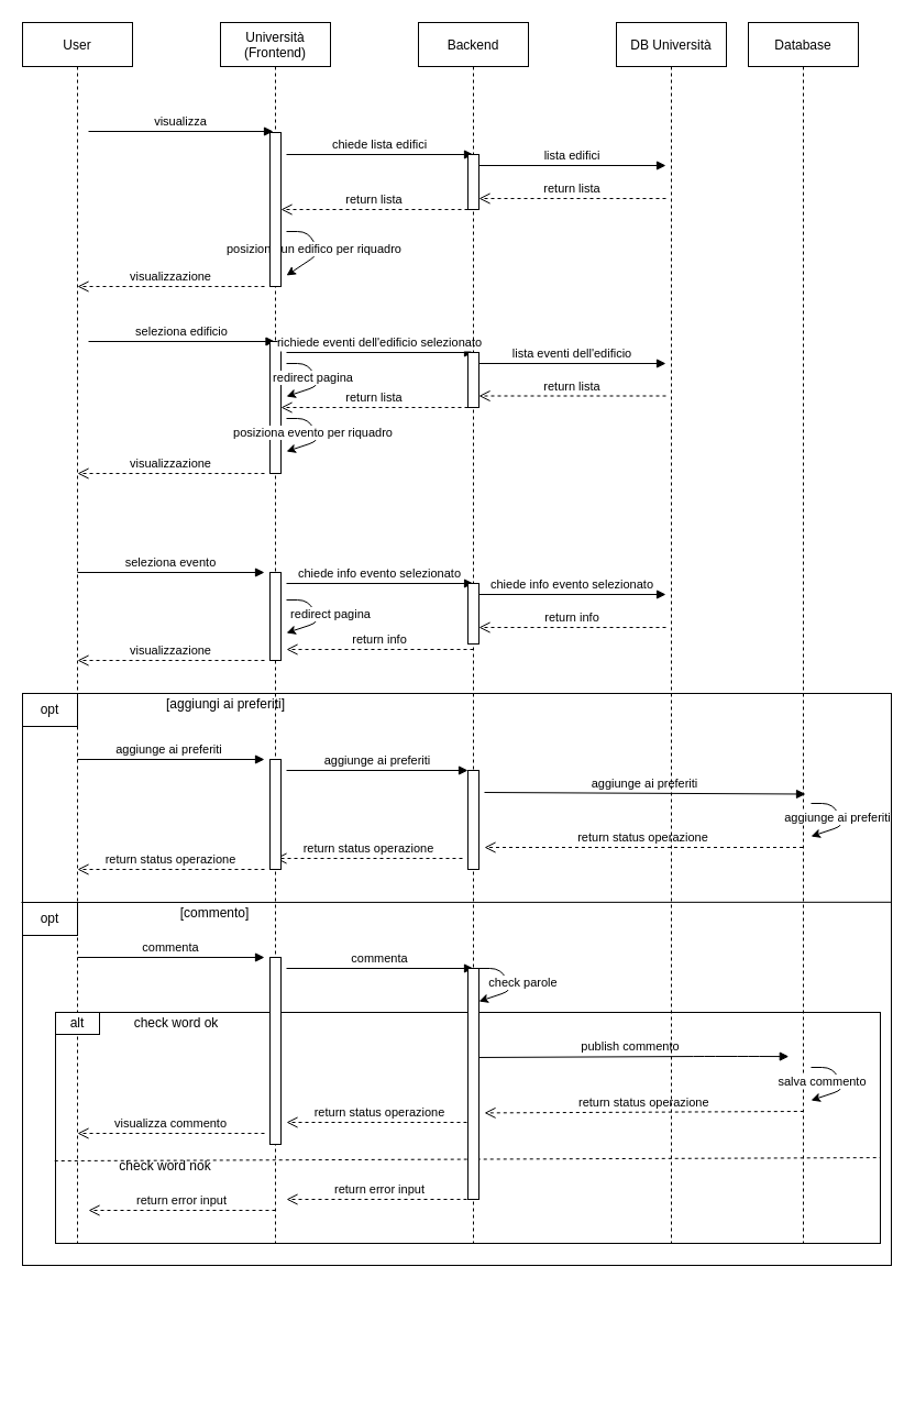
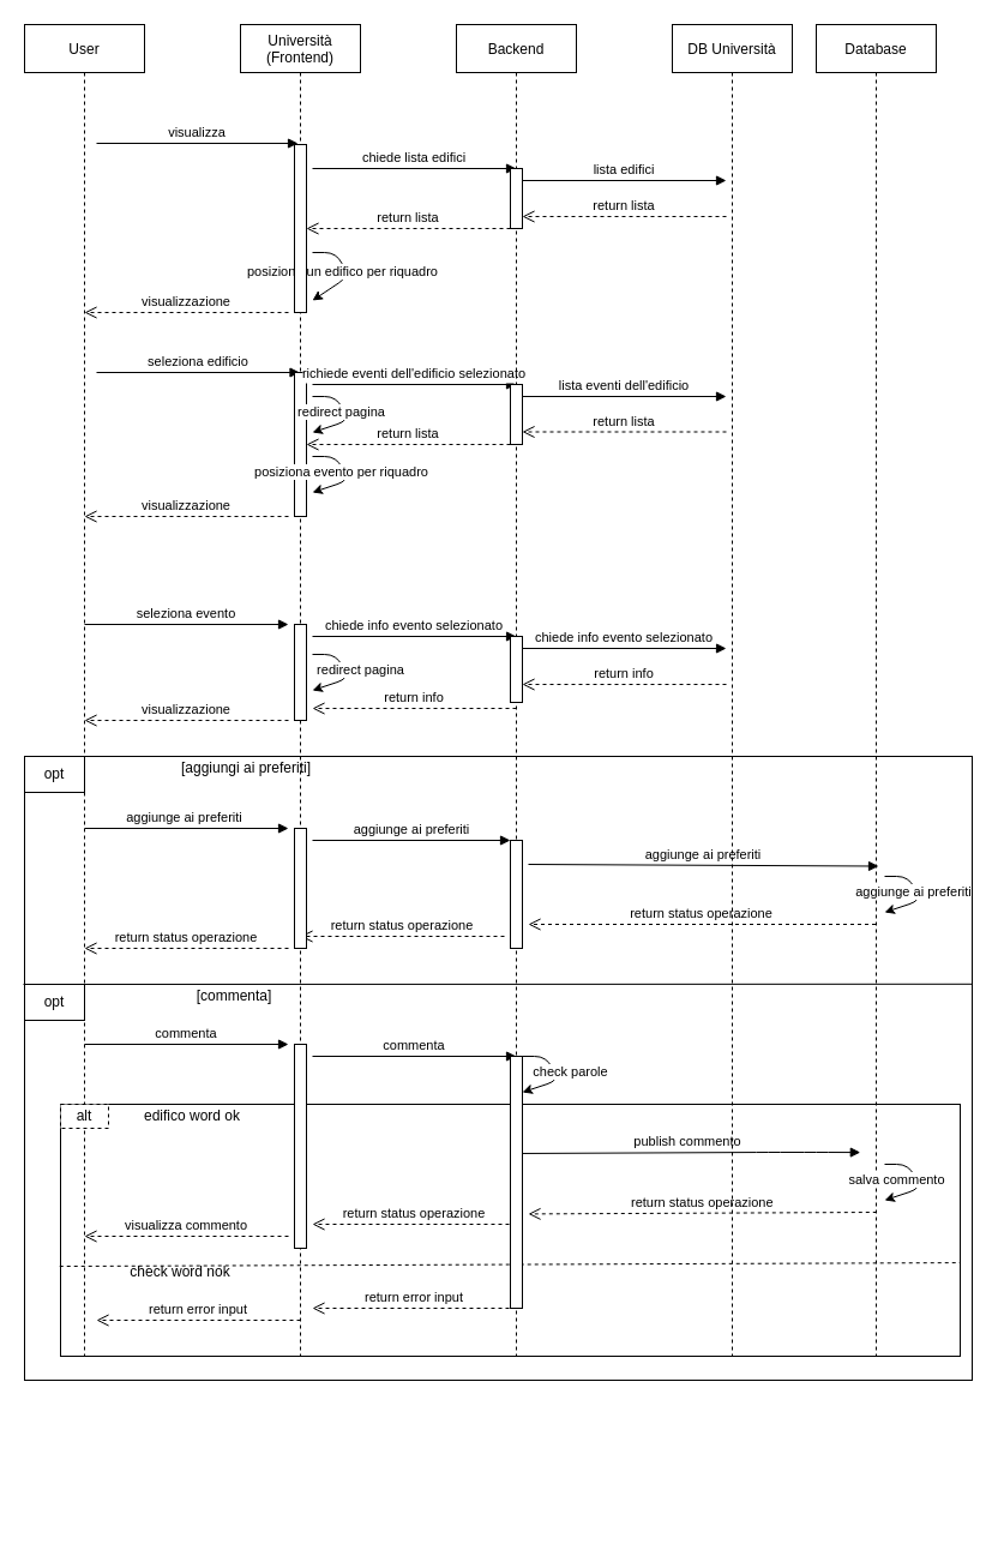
  <mxCell id="0" />
  <mxCell id="1" parent="0" />
  <mxCell id="2" value="" style="group" vertex="1" connectable="0" parent="1"><mxGeometry x="20" y="20" width="790" height="1250" as="geometry" /></mxCell>
  <mxCell id="3" value="User" style="shape=umlLifeline;perimeter=lifelinePerimeter;container=0;collapsible=0;recursiveResize=0;rounded=0;shadow=0;strokeWidth=1;" vertex="1" parent="2"><mxGeometry width="100" height="1110" as="geometry" /></mxCell>
  <mxCell id="4" value="visualizza" style="verticalAlign=bottom;endArrow=block;entryX=0.3;entryY=-0.007;shadow=0;strokeWidth=1;entryDx=0;entryDy=0;entryPerimeter=0;" edge="1" parent="2" target="54"><mxGeometry relative="1" as="geometry"><mxPoint x="60" y="99" as="sourcePoint" /><mxPoint x="220" y="123.529" as="targetPoint" /></mxGeometry></mxCell>
  <mxCell id="5" value="seleziona edificio" style="verticalAlign=bottom;endArrow=block;shadow=0;strokeWidth=1;" edge="1" parent="2" target="53"><mxGeometry relative="1" as="geometry"><mxPoint x="60" y="290" as="sourcePoint" /><mxPoint x="220" y="358.235" as="targetPoint" /></mxGeometry></mxCell>
  <mxCell id="6" value="" style="rounded=0;whiteSpace=wrap;html=1;fillColor=none;" vertex="1" parent="2"><mxGeometry y="610" width="790" height="520" as="geometry" /></mxCell>
  <mxCell id="7" value="aggiunge ai preferiti " style="verticalAlign=bottom;endArrow=block;entryX=0;entryY=0;shadow=0;strokeWidth=1;" edge="1" parent="2"><mxGeometry relative="1" as="geometry"><mxPoint x="50" y="670" as="sourcePoint" /><mxPoint x="220" y="670" as="targetPoint" /></mxGeometry></mxCell>
  <mxCell id="8" value="[aggiungi ai preferiti]" style="text;html=1;strokeColor=none;fillColor=none;align=center;verticalAlign=middle;whiteSpace=wrap;rounded=0;" vertex="1" parent="2"><mxGeometry x="100" y="610" width="170" height="20" as="geometry" /></mxCell>
  <mxCell id="9" value="aggiunge ai preferiti" style="verticalAlign=bottom;endArrow=block;entryX=0;entryY=0;shadow=0;strokeWidth=1;" edge="1" parent="2" target="73"><mxGeometry relative="1" as="geometry"><mxPoint x="240" y="680" as="sourcePoint" /><mxPoint x="410" y="680" as="targetPoint" /></mxGeometry></mxCell>
  <mxCell id="10" value="aggiunge ai preferiti" style="verticalAlign=bottom;endArrow=block;entryX=0.52;entryY=0.632;shadow=0;strokeWidth=1;entryDx=0;entryDy=0;entryPerimeter=0;" edge="1" parent="2" target="24"><mxGeometry relative="1" as="geometry"><mxPoint x="420" y="700" as="sourcePoint" /><mxPoint x="590" y="700" as="targetPoint" /></mxGeometry></mxCell>
  <mxCell id="11" value="return status operazione" style="verticalAlign=bottom;endArrow=open;dashed=1;endSize=8;shadow=0;strokeWidth=1;" edge="1" parent="2" source="24"><mxGeometry relative="1" as="geometry"><mxPoint x="420" y="750" as="targetPoint" /><mxPoint x="590" y="750" as="sourcePoint" /></mxGeometry></mxCell>
  <mxCell id="12" value="return status operazione" style="verticalAlign=bottom;endArrow=open;dashed=1;endSize=8;shadow=0;strokeWidth=1;" edge="1" parent="2"><mxGeometry relative="1" as="geometry"><mxPoint x="230" y="760" as="targetPoint" /><mxPoint x="400" y="760" as="sourcePoint" /></mxGeometry></mxCell>
  <mxCell id="13" value="return status operazione" style="verticalAlign=bottom;endArrow=open;dashed=1;endSize=8;shadow=0;strokeWidth=1;" edge="1" parent="2"><mxGeometry relative="1" as="geometry"><mxPoint x="50" y="770" as="targetPoint" /><mxPoint x="220" y="770" as="sourcePoint" /></mxGeometry></mxCell>
  <mxCell id="14" value="" style="endArrow=none;html=1;entryX=1;entryY=0.365;entryDx=0;entryDy=0;entryPerimeter=0;" edge="1" parent="2" target="6"><mxGeometry width="50" height="50" relative="1" as="geometry"><mxPoint x="-1" y="800" as="sourcePoint" /><mxPoint x="410" y="730" as="targetPoint" /></mxGeometry></mxCell>
  <mxCell id="15" value="return lista" style="verticalAlign=bottom;endArrow=open;dashed=1;endSize=8;shadow=0;strokeWidth=1;" edge="1" parent="2"><mxGeometry relative="1" as="geometry"><mxPoint x="415" y="159.998" as="targetPoint" /><mxPoint x="585" y="159.998" as="sourcePoint" /></mxGeometry></mxCell>
  <mxCell id="16" value="commenta" style="verticalAlign=bottom;endArrow=block;entryX=0;entryY=0;shadow=0;strokeWidth=1;" edge="1" parent="2"><mxGeometry relative="1" as="geometry"><mxPoint x="50" y="850" as="sourcePoint" /><mxPoint x="220" y="850" as="targetPoint" /></mxGeometry></mxCell>
- <mxCell id="17" value="[commento]" style="text;html=1;strokeColor=none;fillColor=none;align=center;verticalAlign=middle;whiteSpace=wrap;rounded=0;" vertex="1" parent="2"><mxGeometry x="90" y="800" width="170" height="20" as="geometry" /></mxCell>
+ <mxCell id="17" value="[commenta]" style="text;html=1;strokeColor=none;fillColor=none;align=center;verticalAlign=middle;whiteSpace=wrap;rounded=0;" vertex="1" parent="2"><mxGeometry x="90" y="800" width="170" height="20" as="geometry" /></mxCell>
  <mxCell id="18" value="commenta" style="verticalAlign=bottom;endArrow=block;entryX=0;entryY=0;shadow=0;strokeWidth=1;" edge="1" parent="2"><mxGeometry relative="1" as="geometry"><mxPoint x="240" y="860" as="sourcePoint" /><mxPoint x="410" y="860" as="targetPoint" /></mxGeometry></mxCell>
  <mxCell id="19" value="return status operazione" style="verticalAlign=bottom;endArrow=open;dashed=1;endSize=8;shadow=0;strokeWidth=1;" edge="1" parent="2"><mxGeometry relative="1" as="geometry"><mxPoint x="240" y="1000" as="targetPoint" /><mxPoint x="410" y="1000" as="sourcePoint" /></mxGeometry></mxCell>
  <mxCell id="20" value="visualizza commento" style="verticalAlign=bottom;endArrow=open;dashed=1;endSize=8;shadow=0;strokeWidth=1;" edge="1" parent="2"><mxGeometry relative="1" as="geometry"><mxPoint x="50" y="1010" as="targetPoint" /><mxPoint x="220" y="1010" as="sourcePoint" /></mxGeometry></mxCell>
  <mxCell id="21" value="opt" style="rounded=0;whiteSpace=wrap;html=1;fillColor=#ffffff;" vertex="1" parent="2"><mxGeometry y="610" width="50" height="30" as="geometry" /></mxCell>
  <mxCell id="22" value="opt" style="rounded=0;whiteSpace=wrap;html=1;fillColor=#ffffff;" vertex="1" parent="2"><mxGeometry y="800" width="50" height="30" as="geometry" /></mxCell>
  <mxCell id="23" value="" style="rounded=0;whiteSpace=wrap;html=1;fillColor=none;" vertex="1" parent="2"><mxGeometry x="30" y="900" width="750" height="210" as="geometry" /></mxCell>
  <mxCell id="24" value="Database" style="shape=umlLifeline;perimeter=lifelinePerimeter;container=0;collapsible=0;recursiveResize=0;rounded=0;shadow=0;strokeWidth=1;" vertex="1" parent="2"><mxGeometry x="660" width="100" height="1110" as="geometry" /></mxCell>
  <mxCell id="25" value="" style="endArrow=classic;html=1;" edge="1" parent="2"><mxGeometry width="50" height="50" relative="1" as="geometry"><mxPoint x="717" y="710" as="sourcePoint" /><mxPoint x="717" y="740" as="targetPoint" /><Array as="points"><mxPoint x="737" y="710" /><mxPoint x="747" y="730" /></Array></mxGeometry></mxCell>
  <mxCell id="26" value="aggiunge ai preferiti" style="edgeLabel;html=1;align=center;verticalAlign=middle;resizable=0;points=[];" vertex="1" connectable="0" parent="25"><mxGeometry x="-0.068" y="-3" relative="1" as="geometry"><mxPoint y="-1" as="offset" /></mxGeometry></mxCell>
  <mxCell id="27" value="" style="endArrow=classic;html=1;" edge="1" parent="2"><mxGeometry width="50" height="50" relative="1" as="geometry"><mxPoint x="415" y="860" as="sourcePoint" /><mxPoint x="415" y="890" as="targetPoint" /><Array as="points"><mxPoint x="435" y="860" /><mxPoint x="445" y="880" /></Array></mxGeometry></mxCell>
  <mxCell id="28" value="check parole" style="edgeLabel;html=1;align=center;verticalAlign=middle;resizable=0;points=[];" vertex="1" connectable="0" parent="27"><mxGeometry x="-0.068" y="-3" relative="1" as="geometry"><mxPoint x="16.42" y="-1" as="offset" /></mxGeometry></mxCell>
- <mxCell id="29" value="alt" style="rounded=0;whiteSpace=wrap;html=1;" vertex="1" parent="2"><mxGeometry x="30" y="900" width="40" height="20" as="geometry" /></mxCell>
+ <mxCell id="29" value="alt" style="rounded=0;whiteSpace=wrap;html=1;dashed=1;" vertex="1" parent="2"><mxGeometry x="30" y="900" width="40" height="20" as="geometry" /></mxCell>
  <mxCell id="30" value="publish commento" style="verticalAlign=bottom;endArrow=block;entryX=0.468;entryY=0.91;shadow=0;strokeWidth=1;entryDx=0;entryDy=0;entryPerimeter=0;" edge="1" parent="2"><mxGeometry relative="1" as="geometry"><mxPoint x="410" y="941" as="sourcePoint" /><mxPoint x="696.8" y="940.1" as="targetPoint" /><Array as="points"><mxPoint x="620" y="940" /><mxPoint x="660" y="940" /></Array></mxGeometry></mxCell>
  <mxCell id="31" value="" style="endArrow=classic;html=1;" edge="1" parent="2"><mxGeometry width="50" height="50" relative="1" as="geometry"><mxPoint x="717" y="950" as="sourcePoint" /><mxPoint x="717" y="980" as="targetPoint" /><Array as="points"><mxPoint x="737" y="950" /><mxPoint x="747" y="970" /></Array></mxGeometry></mxCell>
  <mxCell id="32" value="salva commento" style="edgeLabel;html=1;align=center;verticalAlign=middle;resizable=0;points=[];" vertex="1" connectable="0" parent="31"><mxGeometry x="-0.068" y="-3" relative="1" as="geometry"><mxPoint x="-13.63" y="-1" as="offset" /></mxGeometry></mxCell>
- <mxCell id="33" value="check word ok" style="text;html=1;strokeColor=none;fillColor=none;align=center;verticalAlign=middle;whiteSpace=wrap;rounded=0;" vertex="1" parent="2"><mxGeometry x="80" y="900" width="120" height="20" as="geometry" /></mxCell>
+ <mxCell id="33" value="edifico word ok" style="text;html=1;strokeColor=none;fillColor=none;align=center;verticalAlign=middle;whiteSpace=wrap;rounded=0;" vertex="1" parent="2"><mxGeometry x="80" y="900" width="120" height="20" as="geometry" /></mxCell>
  <mxCell id="34" value="return status operazione" style="verticalAlign=bottom;endArrow=open;dashed=1;endSize=8;shadow=0;strokeWidth=1;exitX=0.503;exitY=0.959;exitDx=0;exitDy=0;exitPerimeter=0;" edge="1" parent="2"><mxGeometry relative="1" as="geometry"><mxPoint x="420" y="991.41" as="targetPoint" /><mxPoint x="710.3" y="990" as="sourcePoint" /></mxGeometry></mxCell>
  <mxCell id="35" value="" style="endArrow=none;dashed=1;html=1;exitX=-0.001;exitY=0.643;exitDx=0;exitDy=0;exitPerimeter=0;entryX=1;entryY=0.629;entryDx=0;entryDy=0;entryPerimeter=0;" edge="1" parent="2" source="23" target="23"><mxGeometry width="50" height="50" relative="1" as="geometry"><mxPoint x="360" y="1060" as="sourcePoint" /><mxPoint x="410" y="1010" as="targetPoint" /></mxGeometry></mxCell>
  <mxCell id="36" value="check word nok" style="text;html=1;strokeColor=none;fillColor=none;align=center;verticalAlign=middle;whiteSpace=wrap;rounded=0;" vertex="1" parent="2"><mxGeometry x="80" y="1030" width="100" height="20" as="geometry" /></mxCell>
  <mxCell id="37" value="return error input" style="verticalAlign=bottom;endArrow=open;dashed=1;endSize=8;shadow=0;strokeWidth=1;" edge="1" parent="2"><mxGeometry relative="1" as="geometry"><mxPoint x="240" y="1070" as="targetPoint" /><mxPoint x="410" y="1070" as="sourcePoint" /></mxGeometry></mxCell>
  <mxCell id="38" value="return error input" style="verticalAlign=bottom;endArrow=open;dashed=1;endSize=8;shadow=0;strokeWidth=1;" edge="1" parent="2"><mxGeometry relative="1" as="geometry"><mxPoint x="60" y="1080" as="targetPoint" /><mxPoint x="230" y="1080" as="sourcePoint" /></mxGeometry></mxCell>
  <mxCell id="39" value="" style="group" vertex="1" connectable="0" parent="1"><mxGeometry x="560" y="20" width="100" height="1110" as="geometry" /></mxCell>
  <mxCell id="40" value="DB Università" style="shape=umlLifeline;perimeter=lifelinePerimeter;container=0;collapsible=0;recursiveResize=0;rounded=0;shadow=0;strokeWidth=1;" vertex="1" parent="39"><mxGeometry width="100" height="1110" as="geometry" /></mxCell>
  <mxCell id="41" value="chiede lista edifici" style="verticalAlign=bottom;endArrow=block;entryX=0;entryY=0;shadow=0;strokeWidth=1;" edge="1" parent="1"><mxGeometry relative="1" as="geometry"><mxPoint x="260" y="140" as="sourcePoint" /><mxPoint x="430" y="140" as="targetPoint" /></mxGeometry></mxCell>
  <mxCell id="42" value="" style="endArrow=classic;html=1;" edge="1" parent="1"><mxGeometry width="50" height="50" relative="1" as="geometry"><mxPoint x="260" y="210" as="sourcePoint" /><mxPoint x="260" y="250" as="targetPoint" /><Array as="points"><mxPoint x="280" y="210" /><mxPoint x="290" y="230" /></Array></mxGeometry></mxCell>
  <mxCell id="43" value="posiziona un edifico per riquadro" style="edgeLabel;html=1;align=center;verticalAlign=middle;resizable=0;points=[];" vertex="1" connectable="0" parent="42"><mxGeometry x="-0.068" y="-3" relative="1" as="geometry"><mxPoint y="-1" as="offset" /></mxGeometry></mxCell>
  <mxCell id="44" value="visualizzazione" style="verticalAlign=bottom;endArrow=open;dashed=1;endSize=8;shadow=0;strokeWidth=1;" edge="1" parent="1"><mxGeometry relative="1" as="geometry"><mxPoint x="70" y="260" as="targetPoint" /><mxPoint x="240" y="260" as="sourcePoint" /></mxGeometry></mxCell>
  <mxCell id="45" value="chiede info evento selezionato" style="verticalAlign=bottom;endArrow=block;entryX=0;entryY=0;shadow=0;strokeWidth=1;" edge="1" parent="1"><mxGeometry relative="1" as="geometry"><mxPoint x="260" y="530" as="sourcePoint" /><mxPoint x="430" y="530" as="targetPoint" /></mxGeometry></mxCell>
  <mxCell id="46" value="return info" style="verticalAlign=bottom;endArrow=open;dashed=1;endSize=8;shadow=0;strokeWidth=1;" edge="1" parent="1"><mxGeometry relative="1" as="geometry"><mxPoint x="260" y="590" as="targetPoint" /><mxPoint x="430" y="590" as="sourcePoint" /></mxGeometry></mxCell>
  <mxCell id="47" value="visualizzazione" style="verticalAlign=bottom;endArrow=open;dashed=1;endSize=8;shadow=0;strokeWidth=1;" edge="1" parent="1"><mxGeometry relative="1" as="geometry"><mxPoint x="70" y="600" as="targetPoint" /><mxPoint x="240" y="600" as="sourcePoint" /></mxGeometry></mxCell>
  <mxCell id="48" value="seleziona evento" style="verticalAlign=bottom;endArrow=block;entryX=0;entryY=0;shadow=0;strokeWidth=1;" edge="1" parent="1"><mxGeometry relative="1" as="geometry"><mxPoint x="70" y="520" as="sourcePoint" /><mxPoint x="240" y="520" as="targetPoint" /></mxGeometry></mxCell>
  <mxCell id="49" value="visualizzazione" style="verticalAlign=bottom;endArrow=open;dashed=1;endSize=8;shadow=0;strokeWidth=1;" edge="1" parent="1"><mxGeometry relative="1" as="geometry"><mxPoint x="70" y="430" as="targetPoint" /><mxPoint x="240" y="430" as="sourcePoint" /></mxGeometry></mxCell>
  <mxCell id="50" value="return info" style="verticalAlign=bottom;endArrow=open;dashed=1;endSize=8;shadow=0;strokeWidth=1;" edge="1" parent="1"><mxGeometry relative="1" as="geometry"><mxPoint x="435" y="570" as="targetPoint" /><mxPoint x="605" y="570" as="sourcePoint" /></mxGeometry></mxCell>
  <mxCell id="51" value="" style="endArrow=classic;html=1;" edge="1" parent="1"><mxGeometry width="50" height="50" relative="1" as="geometry"><mxPoint x="260" y="545" as="sourcePoint" /><mxPoint x="260" y="575" as="targetPoint" /><Array as="points"><mxPoint x="280" y="545" /><mxPoint x="290" y="565" /></Array></mxGeometry></mxCell>
  <mxCell id="52" value="redirect pagina" style="edgeLabel;html=1;align=center;verticalAlign=middle;resizable=0;points=[];" vertex="1" connectable="0" parent="51"><mxGeometry x="-0.068" y="-3" relative="1" as="geometry"><mxPoint x="16.42" y="-1.36" as="offset" /></mxGeometry></mxCell>
  <mxCell id="53" value="Università&#10;(Frontend)" style="shape=umlLifeline;perimeter=lifelinePerimeter;container=0;collapsible=0;recursiveResize=0;rounded=0;shadow=0;strokeWidth=1;" vertex="1" parent="1"><mxGeometry x="200" y="20" width="100" height="1110" as="geometry" /></mxCell>
  <mxCell id="54" value="" style="points=[];perimeter=orthogonalPerimeter;rounded=0;shadow=0;strokeWidth=1;" vertex="1" parent="1"><mxGeometry x="245" y="120" width="10" height="140" as="geometry" /></mxCell>
  <mxCell id="55" value="return lista" style="verticalAlign=bottom;endArrow=open;dashed=1;endSize=8;shadow=0;strokeWidth=1;" edge="1" parent="1"><mxGeometry relative="1" as="geometry"><mxPoint x="255" y="190" as="targetPoint" /><mxPoint x="425" y="190" as="sourcePoint" /></mxGeometry></mxCell>
  <mxCell id="56" value="" style="points=[];perimeter=orthogonalPerimeter;rounded=0;shadow=0;strokeWidth=1;" vertex="1" parent="1"><mxGeometry x="245" y="310" width="10" height="120" as="geometry" /></mxCell>
  <mxCell id="57" value="richiede eventi dell'edificio selezionato" style="verticalAlign=bottom;endArrow=block;entryX=0;entryY=0;shadow=0;strokeWidth=1;" edge="1" parent="1"><mxGeometry relative="1" as="geometry"><mxPoint x="260" y="320" as="sourcePoint" /><mxPoint x="430" y="320" as="targetPoint" /></mxGeometry></mxCell>
  <mxCell id="58" value="return lista" style="verticalAlign=bottom;endArrow=open;dashed=1;endSize=8;shadow=0;strokeWidth=1;" edge="1" parent="1"><mxGeometry relative="1" as="geometry"><mxPoint x="255" y="370" as="targetPoint" /><mxPoint x="425" y="370" as="sourcePoint" /></mxGeometry></mxCell>
  <mxCell id="59" value="" style="points=[];perimeter=orthogonalPerimeter;rounded=0;shadow=0;strokeWidth=1;" vertex="1" parent="1"><mxGeometry x="245" y="520" width="10" height="80" as="geometry" /></mxCell>
  <mxCell id="60" value="" style="endArrow=classic;html=1;" edge="1" parent="1"><mxGeometry width="50" height="50" relative="1" as="geometry"><mxPoint x="260" y="330" as="sourcePoint" /><mxPoint x="260" y="360" as="targetPoint" /><Array as="points"><mxPoint x="280" y="330" /><mxPoint x="290" y="350" /></Array></mxGeometry></mxCell>
  <mxCell id="61" value="redirect pagina" style="edgeLabel;html=1;align=center;verticalAlign=middle;resizable=0;points=[];" vertex="1" connectable="0" parent="60"><mxGeometry x="-0.068" y="-3" relative="1" as="geometry"><mxPoint y="-1" as="offset" /></mxGeometry></mxCell>
  <mxCell id="62" value="" style="endArrow=classic;html=1;" edge="1" parent="1"><mxGeometry width="50" height="50" relative="1" as="geometry"><mxPoint x="260" y="380" as="sourcePoint" /><mxPoint x="260" y="410" as="targetPoint" /><Array as="points"><mxPoint x="280" y="380" /><mxPoint x="290" y="400" /></Array></mxGeometry></mxCell>
  <mxCell id="63" value="posiziona evento per riquadro" style="edgeLabel;html=1;align=center;verticalAlign=middle;resizable=0;points=[];" vertex="1" connectable="0" parent="62"><mxGeometry x="-0.068" y="-3" relative="1" as="geometry"><mxPoint y="-1" as="offset" /></mxGeometry></mxCell>
  <mxCell id="64" value="Backend" style="shape=umlLifeline;perimeter=lifelinePerimeter;container=0;collapsible=0;recursiveResize=0;rounded=0;shadow=0;strokeWidth=1;" vertex="1" parent="1"><mxGeometry x="380" y="20" width="100" height="1110" as="geometry" /></mxCell>
  <mxCell id="65" value="" style="points=[];perimeter=orthogonalPerimeter;rounded=0;shadow=0;strokeWidth=1;" vertex="1" parent="1"><mxGeometry x="425" y="140" width="10" height="50" as="geometry" /></mxCell>
  <mxCell id="66" value="lista edifici" style="verticalAlign=bottom;endArrow=block;entryX=0;entryY=0;shadow=0;strokeWidth=1;" edge="1" parent="1"><mxGeometry relative="1" as="geometry"><mxPoint x="435" y="150" as="sourcePoint" /><mxPoint x="605" y="150" as="targetPoint" /></mxGeometry></mxCell>
  <mxCell id="67" value="" style="points=[];perimeter=orthogonalPerimeter;rounded=0;shadow=0;strokeWidth=1;" vertex="1" parent="1"><mxGeometry x="425" y="320" width="10" height="50" as="geometry" /></mxCell>
  <mxCell id="68" value="lista eventi dell'edificio" style="verticalAlign=bottom;endArrow=block;entryX=0;entryY=0;shadow=0;strokeWidth=1;" edge="1" parent="1"><mxGeometry relative="1" as="geometry"><mxPoint x="435" y="330" as="sourcePoint" /><mxPoint x="605" y="330" as="targetPoint" /></mxGeometry></mxCell>
  <mxCell id="69" value="return lista" style="verticalAlign=bottom;endArrow=open;dashed=1;endSize=8;shadow=0;strokeWidth=1;" edge="1" parent="1"><mxGeometry relative="1" as="geometry"><mxPoint x="435" y="359.5" as="targetPoint" /><mxPoint x="605" y="359.5" as="sourcePoint" /></mxGeometry></mxCell>
  <mxCell id="70" value="" style="points=[];perimeter=orthogonalPerimeter;rounded=0;shadow=0;strokeWidth=1;" vertex="1" parent="1"><mxGeometry x="425" y="530" width="10" height="55" as="geometry" /></mxCell>
  <mxCell id="71" value="chiede info evento selezionato" style="verticalAlign=bottom;endArrow=block;entryX=0;entryY=0;shadow=0;strokeWidth=1;" edge="1" parent="1"><mxGeometry relative="1" as="geometry"><mxPoint x="435" y="540" as="sourcePoint" /><mxPoint x="605" y="540" as="targetPoint" /></mxGeometry></mxCell>
  <mxCell id="72" value="" style="points=[];perimeter=orthogonalPerimeter;rounded=0;shadow=0;strokeWidth=1;" vertex="1" parent="1"><mxGeometry x="245" y="690" width="10" height="100" as="geometry" /></mxCell>
  <mxCell id="73" value="" style="points=[];perimeter=orthogonalPerimeter;rounded=0;shadow=0;strokeWidth=1;" vertex="1" parent="1"><mxGeometry x="425" y="700" width="10" height="90" as="geometry" /></mxCell>
  <mxCell id="74" value="" style="points=[];perimeter=orthogonalPerimeter;rounded=0;shadow=0;strokeWidth=1;" vertex="1" parent="1"><mxGeometry x="245" y="870" width="10" height="170" as="geometry" /></mxCell>
  <mxCell id="75" value="" style="points=[];perimeter=orthogonalPerimeter;rounded=0;shadow=0;strokeWidth=1;fillColor=#ffffff;" vertex="1" parent="1"><mxGeometry x="425" y="880" width="10" height="210" as="geometry" /></mxCell>
